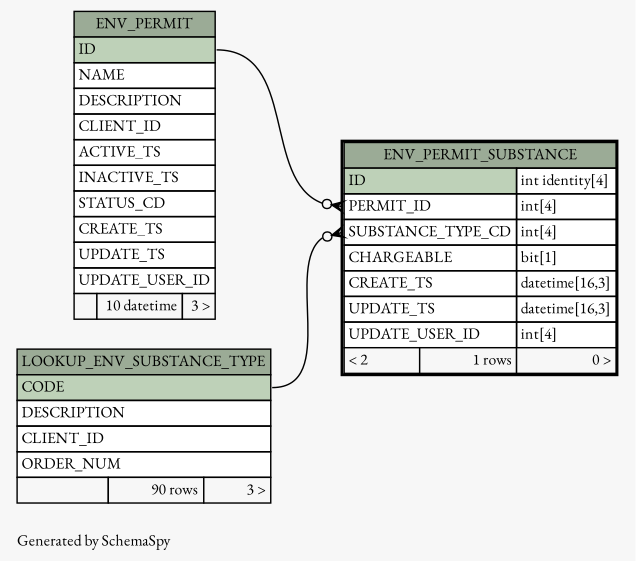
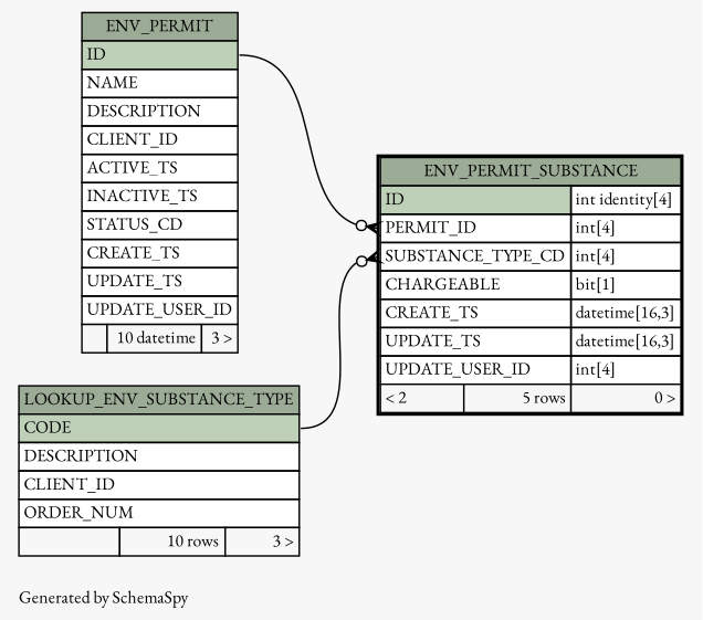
  digraph {
    bgcolor="#f7f7f7"
    fontname="EB Garamond"
    fontsize=11
    label="\nGenerated by SchemaSpy"
    labeljust=l
    nodesep=0.18
    rankdir=RL
    ranksep=0.46
    node [fontname="EB Garamond" fontsize=11 shape=plaintext]
    edge [arrowhead=none arrowsize=0.8 arrowtail=crowodot dir=back fontname="EB Garamond"]
-   n1 [label=<     <TABLE BORDER="2" CELLBORDER="1" CELLSPACING="0" BGCOLOR="#ffffff">       <TR><TD COLSPAN="3" BGCOLOR="#9bab96" ALIGN="CENTER">ENV_PERMIT_SUBSTANCE</TD></TR>       <TR><TD PORT="ID" COLSPAN="2" BGCOLOR="#bed1b8" ALIGN="LEFT">ID</TD><TD PORT="ID.type" ALIGN="LEFT">int identity[4]</TD></TR>       <TR><TD PORT="PERMIT_ID" COLSPAN="2" ALIGN="LEFT">PERMIT_ID</TD><TD PORT="PERMIT_ID.type" ALIGN="LEFT">int[4]</TD></TR>       <TR><TD PORT="SUBSTANCE_TYPE_CD" COLSPAN="2" ALIGN="LEFT">SUBSTANCE_TYPE_CD</TD><TD PORT="SUBSTANCE_TYPE_CD.type" ALIGN="LEFT">int[4]</TD></TR>       <TR><TD PORT="CHARGEABLE" COLSPAN="2" ALIGN="LEFT">CHARGEABLE</TD><TD PORT="CHARGEABLE.type" ALIGN="LEFT">bit[1]</TD></TR>       <TR><TD PORT="CREATE_TS" COLSPAN="2" ALIGN="LEFT">CREATE_TS</TD><TD PORT="CREATE_TS.type" ALIGN="LEFT">datetime[16,3]</TD></TR>       <TR><TD PORT="UPDATE_TS" COLSPAN="2" ALIGN="LEFT">UPDATE_TS</TD><TD PORT="UPDATE_TS.type" ALIGN="LEFT">datetime[16,3]</TD></TR>       <TR><TD PORT="UPDATE_USER_ID" COLSPAN="2" ALIGN="LEFT">UPDATE_USER_ID</TD><TD PORT="UPDATE_USER_ID.type" ALIGN="LEFT">int[4]</TD></TR>       <TR><TD ALIGN="LEFT" BGCOLOR="#f7f7f7">&lt; 2</TD><TD ALIGN="RIGHT" BGCOLOR="#f7f7f7">1 rows</TD><TD ALIGN="RIGHT" BGCOLOR="#f7f7f7">0 &gt;</TD></TR>     </TABLE>>]
+   n1 [label=<     <TABLE BORDER="2" CELLBORDER="1" CELLSPACING="0" BGCOLOR="#ffffff">       <TR><TD COLSPAN="3" BGCOLOR="#9bab96" ALIGN="CENTER">ENV_PERMIT_SUBSTANCE</TD></TR>       <TR><TD PORT="ID" COLSPAN="2" BGCOLOR="#bed1b8" ALIGN="LEFT">ID</TD><TD PORT="ID.type" ALIGN="LEFT">int identity[4]</TD></TR>       <TR><TD PORT="PERMIT_ID" COLSPAN="2" ALIGN="LEFT">PERMIT_ID</TD><TD PORT="PERMIT_ID.type" ALIGN="LEFT">int[4]</TD></TR>       <TR><TD PORT="SUBSTANCE_TYPE_CD" COLSPAN="2" ALIGN="LEFT">SUBSTANCE_TYPE_CD</TD><TD PORT="SUBSTANCE_TYPE_CD.type" ALIGN="LEFT">int[4]</TD></TR>       <TR><TD PORT="CHARGEABLE" COLSPAN="2" ALIGN="LEFT">CHARGEABLE</TD><TD PORT="CHARGEABLE.type" ALIGN="LEFT">bit[1]</TD></TR>       <TR><TD PORT="CREATE_TS" COLSPAN="2" ALIGN="LEFT">CREATE_TS</TD><TD PORT="CREATE_TS.type" ALIGN="LEFT">datetime[16,3]</TD></TR>       <TR><TD PORT="UPDATE_TS" COLSPAN="2" ALIGN="LEFT">UPDATE_TS</TD><TD PORT="UPDATE_TS.type" ALIGN="LEFT">datetime[16,3]</TD></TR>       <TR><TD PORT="UPDATE_USER_ID" COLSPAN="2" ALIGN="LEFT">UPDATE_USER_ID</TD><TD PORT="UPDATE_USER_ID.type" ALIGN="LEFT">int[4]</TD></TR>       <TR><TD ALIGN="LEFT" BGCOLOR="#f7f7f7">&lt; 2</TD><TD ALIGN="RIGHT" BGCOLOR="#f7f7f7">5 rows</TD><TD ALIGN="RIGHT" BGCOLOR="#f7f7f7">0 &gt;</TD></TR>     </TABLE>>]
    n2 [label=<     <TABLE BORDER="0" CELLBORDER="1" CELLSPACING="0" BGCOLOR="#ffffff">       <TR><TD COLSPAN="3" BGCOLOR="#9bab96" ALIGN="CENTER">ENV_PERMIT</TD></TR>       <TR><TD PORT="ID" COLSPAN="3" BGCOLOR="#bed1b8" ALIGN="LEFT">ID</TD></TR>       <TR><TD PORT="NAME" COLSPAN="3" ALIGN="LEFT">NAME</TD></TR>       <TR><TD PORT="DESCRIPTION" COLSPAN="3" ALIGN="LEFT">DESCRIPTION</TD></TR>       <TR><TD PORT="CLIENT_ID" COLSPAN="3" ALIGN="LEFT">CLIENT_ID</TD></TR>       <TR><TD PORT="ACTIVE_TS" COLSPAN="3" ALIGN="LEFT">ACTIVE_TS</TD></TR>       <TR><TD PORT="INACTIVE_TS" COLSPAN="3" ALIGN="LEFT">INACTIVE_TS</TD></TR>       <TR><TD PORT="STATUS_CD" COLSPAN="3" ALIGN="LEFT">STATUS_CD</TD></TR>       <TR><TD PORT="CREATE_TS" COLSPAN="3" ALIGN="LEFT">CREATE_TS</TD></TR>       <TR><TD PORT="UPDATE_TS" COLSPAN="3" ALIGN="LEFT">UPDATE_TS</TD></TR>       <TR><TD PORT="UPDATE_USER_ID" COLSPAN="3" ALIGN="LEFT">UPDATE_USER_ID</TD></TR>       <TR><TD ALIGN="LEFT" BGCOLOR="#f7f7f7">  </TD><TD ALIGN="RIGHT" BGCOLOR="#f7f7f7">10 datetime</TD><TD ALIGN="RIGHT" BGCOLOR="#f7f7f7">3 &gt;</TD></TR>     </TABLE>>]
-   n3 [label=<     <TABLE BORDER="0" CELLBORDER="1" CELLSPACING="0" BGCOLOR="#ffffff">       <TR><TD COLSPAN="3" BGCOLOR="#9bab96" ALIGN="CENTER">LOOKUP_ENV_SUBSTANCE_TYPE</TD></TR>       <TR><TD PORT="CODE" COLSPAN="3" BGCOLOR="#bed1b8" ALIGN="LEFT">CODE</TD></TR>       <TR><TD PORT="DESCRIPTION" COLSPAN="3" ALIGN="LEFT">DESCRIPTION</TD></TR>       <TR><TD PORT="CLIENT_ID" COLSPAN="3" ALIGN="LEFT">CLIENT_ID</TD></TR>       <TR><TD PORT="ORDER_NUM" COLSPAN="3" ALIGN="LEFT">ORDER_NUM</TD></TR>       <TR><TD ALIGN="LEFT" BGCOLOR="#f7f7f7">  </TD><TD ALIGN="RIGHT" BGCOLOR="#f7f7f7">90 rows</TD><TD ALIGN="RIGHT" BGCOLOR="#f7f7f7">3 &gt;</TD></TR>     </TABLE>>]
+   n3 [label=<     <TABLE BORDER="0" CELLBORDER="1" CELLSPACING="0" BGCOLOR="#ffffff">       <TR><TD COLSPAN="3" BGCOLOR="#9bab96" ALIGN="CENTER">LOOKUP_ENV_SUBSTANCE_TYPE</TD></TR>       <TR><TD PORT="CODE" COLSPAN="3" BGCOLOR="#bed1b8" ALIGN="LEFT">CODE</TD></TR>       <TR><TD PORT="DESCRIPTION" COLSPAN="3" ALIGN="LEFT">DESCRIPTION</TD></TR>       <TR><TD PORT="CLIENT_ID" COLSPAN="3" ALIGN="LEFT">CLIENT_ID</TD></TR>       <TR><TD PORT="ORDER_NUM" COLSPAN="3" ALIGN="LEFT">ORDER_NUM</TD></TR>       <TR><TD ALIGN="LEFT" BGCOLOR="#f7f7f7">  </TD><TD ALIGN="RIGHT" BGCOLOR="#f7f7f7">10 rows</TD><TD ALIGN="RIGHT" BGCOLOR="#f7f7f7">3 &gt;</TD></TR>     </TABLE>>]
    n1 -> n2 [headport="ID:e" tailport="PERMIT_ID:w"]
    n1 -> n3 [headport="CODE:e" tailport="SUBSTANCE_TYPE_CD:w"]
  }
